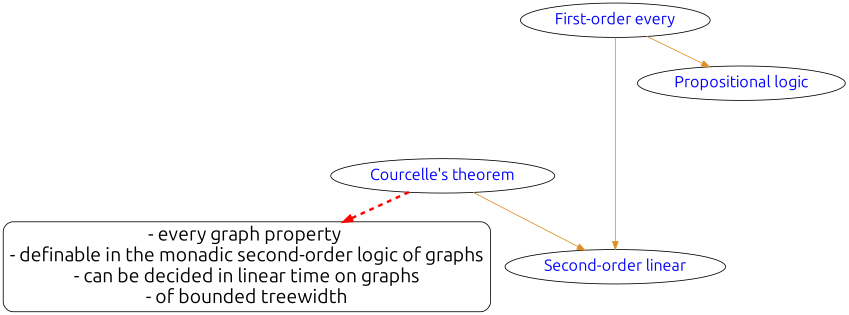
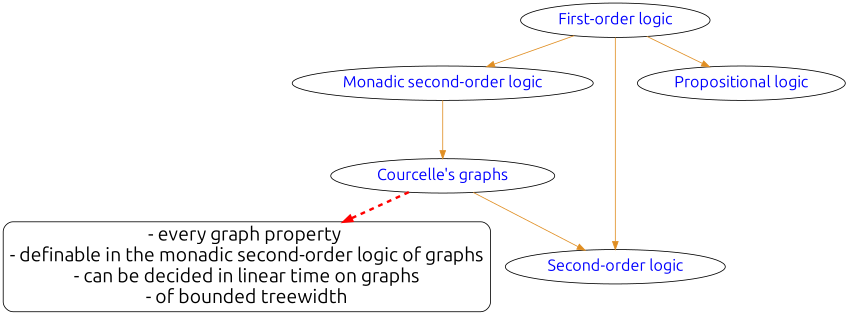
  strict digraph {
    fontname=Ubuntu
    rankdir=TB
    node [fontcolor=blue fontname=Ubuntu fontsize=20]
    edge [color="#e08e22" fontname=Ubuntu]
-   n2 [label="Courcelle's theorem"]
-   n3 [label="Second-order linear"]
+   n1 [label="Monadic second-order logic"]
+   n2 [label="Courcelle's graphs"]
+   n3 [label="Second-order logic"]
    n4 [fontcolor=black fontsize=24 label="- every graph property \n- definable in the monadic second-order logic of graphs\n- can be decided in linear time on graphs\n- of bounded treewidth" shape=box style=rounded]
-   n5 [label="First-order every"]
+   n5 [label="First-order logic"]
    n6 [label="Propositional logic"]
+   n1 -> n2 [minlen=2]
    n2 -> n3
    n2 -> n4 [color=red dirType=both penwidth=3.0 style=dashed]
+   n5 -> n1
    n5 -> n3
    n5 -> n6
  }
